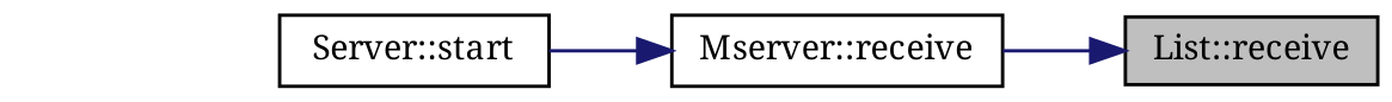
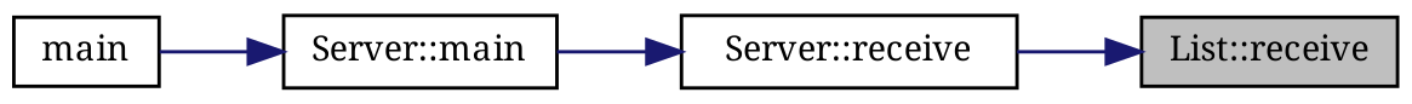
  digraph {
    fontname="Noto Serif"
    rankdir=RL
    node [color=black fillcolor=white fontname="Noto Serif" fontsize=10 shape=record style=filled]
    edge [color=midnightblue dir=back fontname="Noto Serif" fontsize=10 labelfontname=Helvetica labelfontsize=10 style=solid]
    n1 [fillcolor=grey75 fontcolor=black height=0.2 label="List::receive" width=0.4]
-   n2 [height=0.2 label="Mserver::receive" width=0.4]
-   n3 [height=0.2 label="Server::start" width=0.4]
+   n2 [height=0.2 label="Server::receive" width=0.4]
+   n3 [height=0.2 label="Server::main" width=0.4]
+   n4 [height=0.2 label=main width=0.4]
    n1 -> n2
    n2 -> n3
+   n3 -> n4
  }
